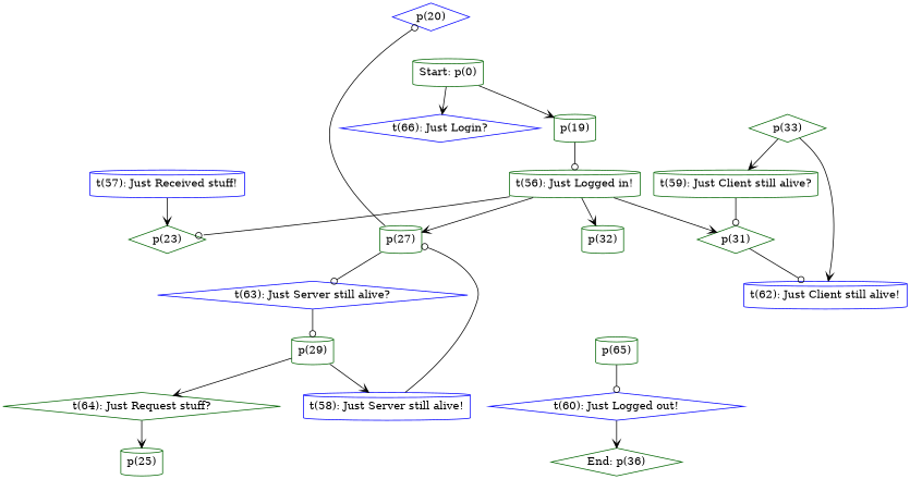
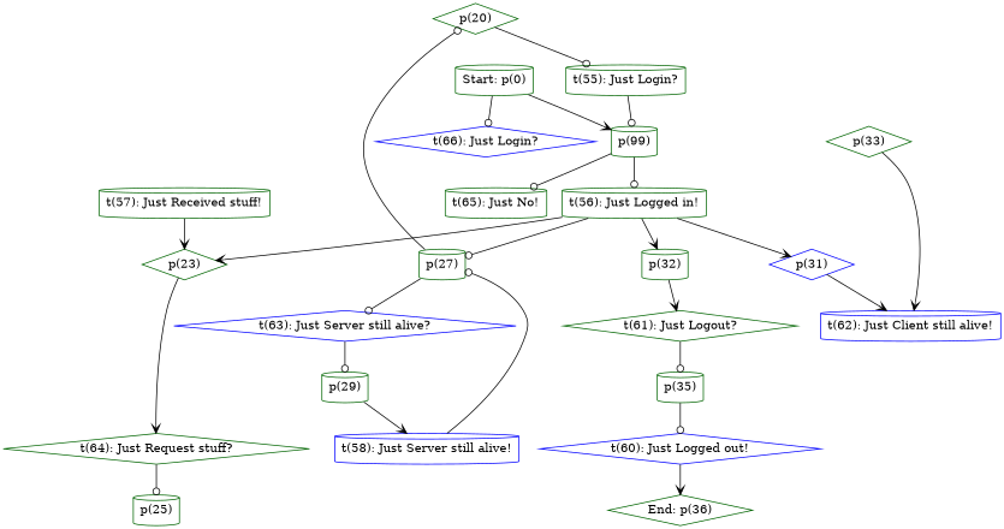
  digraph {
    node [color=darkgreen shape=cylinder]
    edge [arrowhead=odot]
-   n1 [color=blue label="p(20)" shape=diamond]
-   n3 [label="p(19)"]
+   n1 [label="p(20)" shape=diamond]
+   n2 [label="t(55\): Just Login?"]
+   n3 [label="p(99)"]
    n4 [label="t(56\): Just Logged in!"]
+   n5 [label="t(65\): Just No!"]
    n6 [label="p(23)" shape=diamond]
    n7 [label="p(27)"]
-   n8 [label="p(31)" shape=diamond]
+   n8 [color=blue label="p(31)" shape=diamond]
    n9 [label="p(32)"]
    n10 [label="t(64\): Just Request stuff?" shape=diamond]
    n11 [label="p(25)"]
    n12 [color=blue label="t(63\): Just Server still alive?" shape=diamond]
    n13 [label="p(29)"]
    n14 [color=blue label="t(62\): Just Client still alive!"]
-   n16 [label="p(65)"]
-   n17 [color=blue label="t(57\): Just Received stuff!"]
+   n15 [label="t(61\): Just Logout?" shape=diamond]
+   n16 [label="p(35)"]
+   n17 [label="t(57\): Just Received stuff!"]
    n18 [color=blue label="t(58\): Just Server still alive!"]
    n19 [label="p(33)" shape=diamond]
-   n20 [label="t(59\): Just Client still alive?"]
    n21 [color=blue label="t(60\): Just Logged out!" shape=diamond]
    n22 [label="End: p(36)" shape=diamond]
    n23 [label="Start: p(0)"]
    n24 [color=blue label="t(66\): Just Login?" shape=diamond]
+   n1 -> n2
+   n2 -> n3
    n3 -> n4
-   n4 -> n6
-   n4 -> n7 [arrowhead=vee]
+   n3 -> n5
+   n4 -> n6 [arrowhead=vee]
+   n4 -> n7
    n4 -> n8 [arrowhead=vee]
    n4 -> n9 [arrowhead=vee]
-   n13 -> n10 [arrowhead=vee]
+   n6 -> n10 [arrowhead=vee]
    n7 -> n1
    n7 -> n12
-   n8 -> n14
-   n10 -> n11 [arrowhead=vee]
+   n8 -> n14 [arrowhead=vee]
+   n9 -> n15 [arrowhead=vee]
+   n10 -> n11
    n12 -> n13
    n13 -> n18 [arrowhead=vee]
+   n15 -> n16
    n16 -> n21
    n17 -> n6 [arrowhead=vee]
    n18 -> n7
    n19 -> n14 [arrowhead=vee]
-   n19 -> n20 [arrowhead=vee]
-   n20 -> n8
    n21 -> n22 [arrowhead=vee]
    n23 -> n3 [arrowhead=vee]
-   n23 -> n24 [arrowhead=vee]
+   n23 -> n24
  }
